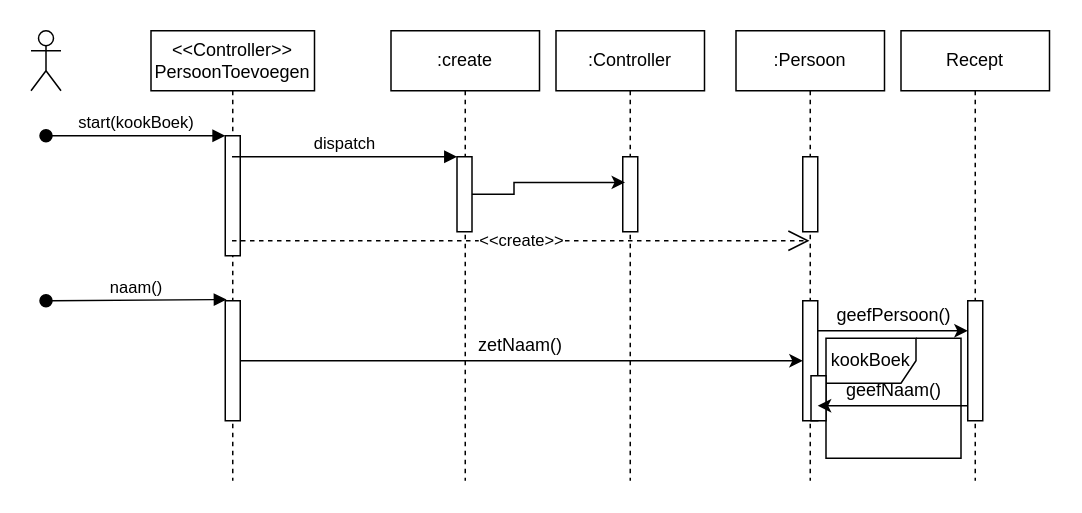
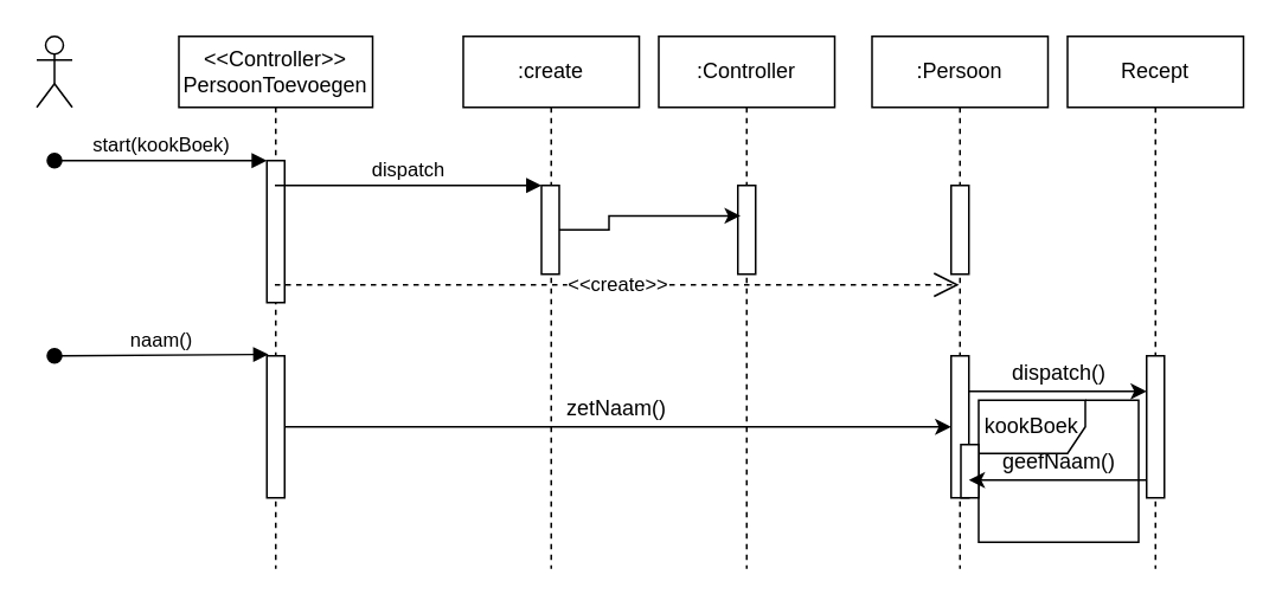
  <mxCell id="0" />
  <mxCell id="1" parent="0" />
  <mxCell id="2" value=":create" style="shape=umlLifeline;perimeter=lifelinePerimeter;whiteSpace=wrap;html=1;container=1;collapsible=0;recursiveResize=0;outlineConnect=0;" vertex="1" parent="1"><mxGeometry x="260" y="20" width="99" height="300" as="geometry" /></mxCell>
  <mxCell id="3" value="" style="html=1;points=[];perimeter=orthogonalPerimeter;" vertex="1" parent="2"><mxGeometry x="44" y="84" width="10" height="50" as="geometry" /></mxCell>
  <mxCell id="4" value=":Controller" style="shape=umlLifeline;perimeter=lifelinePerimeter;whiteSpace=wrap;html=1;container=1;collapsible=0;recursiveResize=0;outlineConnect=0;" vertex="1" parent="1"><mxGeometry x="370" y="20" width="99" height="300" as="geometry" /></mxCell>
  <mxCell id="5" value="" style="html=1;points=[];perimeter=orthogonalPerimeter;" vertex="1" parent="4"><mxGeometry x="44.5" y="84" width="10" height="50" as="geometry" /></mxCell>
  <mxCell id="6" value="&amp;lt;&amp;lt;Controller&amp;gt;&amp;gt;&lt;br&gt;PersoonToevoegen" style="shape=umlLifeline;perimeter=lifelinePerimeter;whiteSpace=wrap;html=1;container=1;collapsible=0;recursiveResize=0;outlineConnect=0;" vertex="1" parent="1"><mxGeometry x="100" y="20" width="109" height="300" as="geometry" /></mxCell>
  <mxCell id="7" value="" style="html=1;points=[];perimeter=orthogonalPerimeter;" vertex="1" parent="6"><mxGeometry x="49.5" y="70" width="10" height="80" as="geometry" /></mxCell>
  <mxCell id="8" value="" style="html=1;points=[];perimeter=orthogonalPerimeter;" vertex="1" parent="6"><mxGeometry x="49.5" y="180" width="10" height="80" as="geometry" /></mxCell>
  <mxCell id="9" value="" style="shape=umlActor;verticalLabelPosition=bottom;labelBackgroundColor=#ffffff;verticalAlign=top;html=1;" vertex="1" parent="1"><mxGeometry x="20" y="20" width="20" height="40" as="geometry" /></mxCell>
  <mxCell id="10" value="start(kookBoek)" style="html=1;verticalAlign=bottom;startArrow=oval;endArrow=block;startSize=8;" edge="1" target="7" parent="1"><mxGeometry relative="1" as="geometry"><mxPoint x="30" y="90" as="sourcePoint" /></mxGeometry></mxCell>
  <mxCell id="11" value="dispatch" style="html=1;verticalAlign=bottom;endArrow=block;entryX=0;entryY=0;" edge="1" target="3" parent="1" source="6"><mxGeometry relative="1" as="geometry"><mxPoint x="234" y="74" as="sourcePoint" /></mxGeometry></mxCell>
  <mxCell id="12" value="" style="edgeStyle=orthogonalEdgeStyle;rounded=0;orthogonalLoop=1;jettySize=auto;html=1;entryX=0.465;entryY=0.337;entryDx=0;entryDy=0;entryPerimeter=0;" edge="1" parent="1" source="3" target="4"><mxGeometry relative="1" as="geometry" /></mxCell>
  <mxCell id="13" value=":Persoon" style="shape=umlLifeline;perimeter=lifelinePerimeter;whiteSpace=wrap;html=1;container=1;collapsible=0;recursiveResize=0;outlineConnect=0;" vertex="1" parent="1"><mxGeometry x="490" y="20" width="99" height="300" as="geometry" /></mxCell>
  <mxCell id="14" value="" style="html=1;points=[];perimeter=orthogonalPerimeter;" vertex="1" parent="13"><mxGeometry x="44.5" y="84" width="10" height="50" as="geometry" /></mxCell>
  <mxCell id="15" value="" style="html=1;points=[];perimeter=orthogonalPerimeter;" vertex="1" parent="13"><mxGeometry x="44.5" y="180" width="10" height="80" as="geometry" /></mxCell>
  <mxCell id="16" value="&amp;lt;&amp;lt;create&amp;gt;&amp;gt;" style="endArrow=open;endSize=12;dashed=1;html=1;" edge="1" parent="1" source="6" target="13"><mxGeometry width="160" relative="1" as="geometry"><mxPoint x="210" y="220" as="sourcePoint" /><mxPoint x="370" y="220" as="targetPoint" /><Array as="points"><mxPoint x="190" y="160" /></Array></mxGeometry></mxCell>
  <mxCell id="17" value="naam()" style="html=1;verticalAlign=bottom;startArrow=oval;endArrow=block;startSize=8;entryX=0.088;entryY=-0.01;entryDx=0;entryDy=0;entryPerimeter=0;" edge="1" parent="1" target="8"><mxGeometry relative="1" as="geometry"><mxPoint x="30" y="200" as="sourcePoint" /><mxPoint x="130" y="200" as="targetPoint" /></mxGeometry></mxCell>
  <mxCell id="18" value="" style="edgeStyle=orthogonalEdgeStyle;rounded=0;orthogonalLoop=1;jettySize=auto;html=1;" edge="1" parent="1" source="8" target="15"><mxGeometry relative="1" as="geometry" /></mxCell>
  <mxCell id="19" value="zetNaam()" style="text;html=1;align=center;verticalAlign=middle;resizable=0;points=[];autosize=1;" vertex="1" parent="1"><mxGeometry x="311" y="220" width="70" height="20" as="geometry" /></mxCell>
  <mxCell id="20" value="Recept" style="shape=umlLifeline;perimeter=lifelinePerimeter;whiteSpace=wrap;html=1;container=1;collapsible=0;recursiveResize=0;outlineConnect=0;" vertex="1" parent="1"><mxGeometry x="600" y="20" width="99" height="300" as="geometry" /></mxCell>
  <mxCell id="21" value="" style="html=1;points=[];perimeter=orthogonalPerimeter;" vertex="1" parent="20"><mxGeometry x="44.5" y="180" width="10" height="80" as="geometry" /></mxCell>
  <mxCell id="22" value="" style="edgeStyle=orthogonalEdgeStyle;rounded=0;orthogonalLoop=1;jettySize=auto;html=1;" edge="1" parent="1" source="15" target="21"><mxGeometry relative="1" as="geometry"><Array as="points"><mxPoint x="600" y="220" /><mxPoint x="600" y="220" /></Array></mxGeometry></mxCell>
- <mxCell id="23" value="geefPersoon()" style="text;html=1;align=center;verticalAlign=middle;resizable=0;points=[];autosize=1;" vertex="1" parent="1"><mxGeometry x="550" y="200" width="90" height="20" as="geometry" /></mxCell>
+ <mxCell id="23" value="dispatch()" style="text;html=1;align=center;verticalAlign=middle;resizable=0;points=[];autosize=1;" vertex="1" parent="1"><mxGeometry x="550" y="200" width="90" height="20" as="geometry" /></mxCell>
  <mxCell id="24" value="geefNaam()" style="text;html=1;align=center;verticalAlign=middle;resizable=0;points=[];autosize=1;" vertex="1" parent="1"><mxGeometry x="555" y="250" width="80" height="20" as="geometry" /></mxCell>
  <mxCell id="25" value="kookBoek" style="shape=umlFrame;whiteSpace=wrap;html=1;" vertex="1" parent="1"><mxGeometry x="550" y="225" width="90" height="80" as="geometry" /></mxCell>
  <mxCell id="26" value="" style="html=1;points=[];perimeter=orthogonalPerimeter;" vertex="1" parent="1"><mxGeometry x="540" y="250" width="10" height="30" as="geometry" /></mxCell>
  <mxCell id="27" style="edgeStyle=orthogonalEdgeStyle;rounded=0;orthogonalLoop=1;jettySize=auto;html=1;" edge="1" parent="1" source="21" target="15"><mxGeometry relative="1" as="geometry"><Array as="points"><mxPoint x="570" y="270" /><mxPoint x="570" y="270" /></Array></mxGeometry></mxCell>
